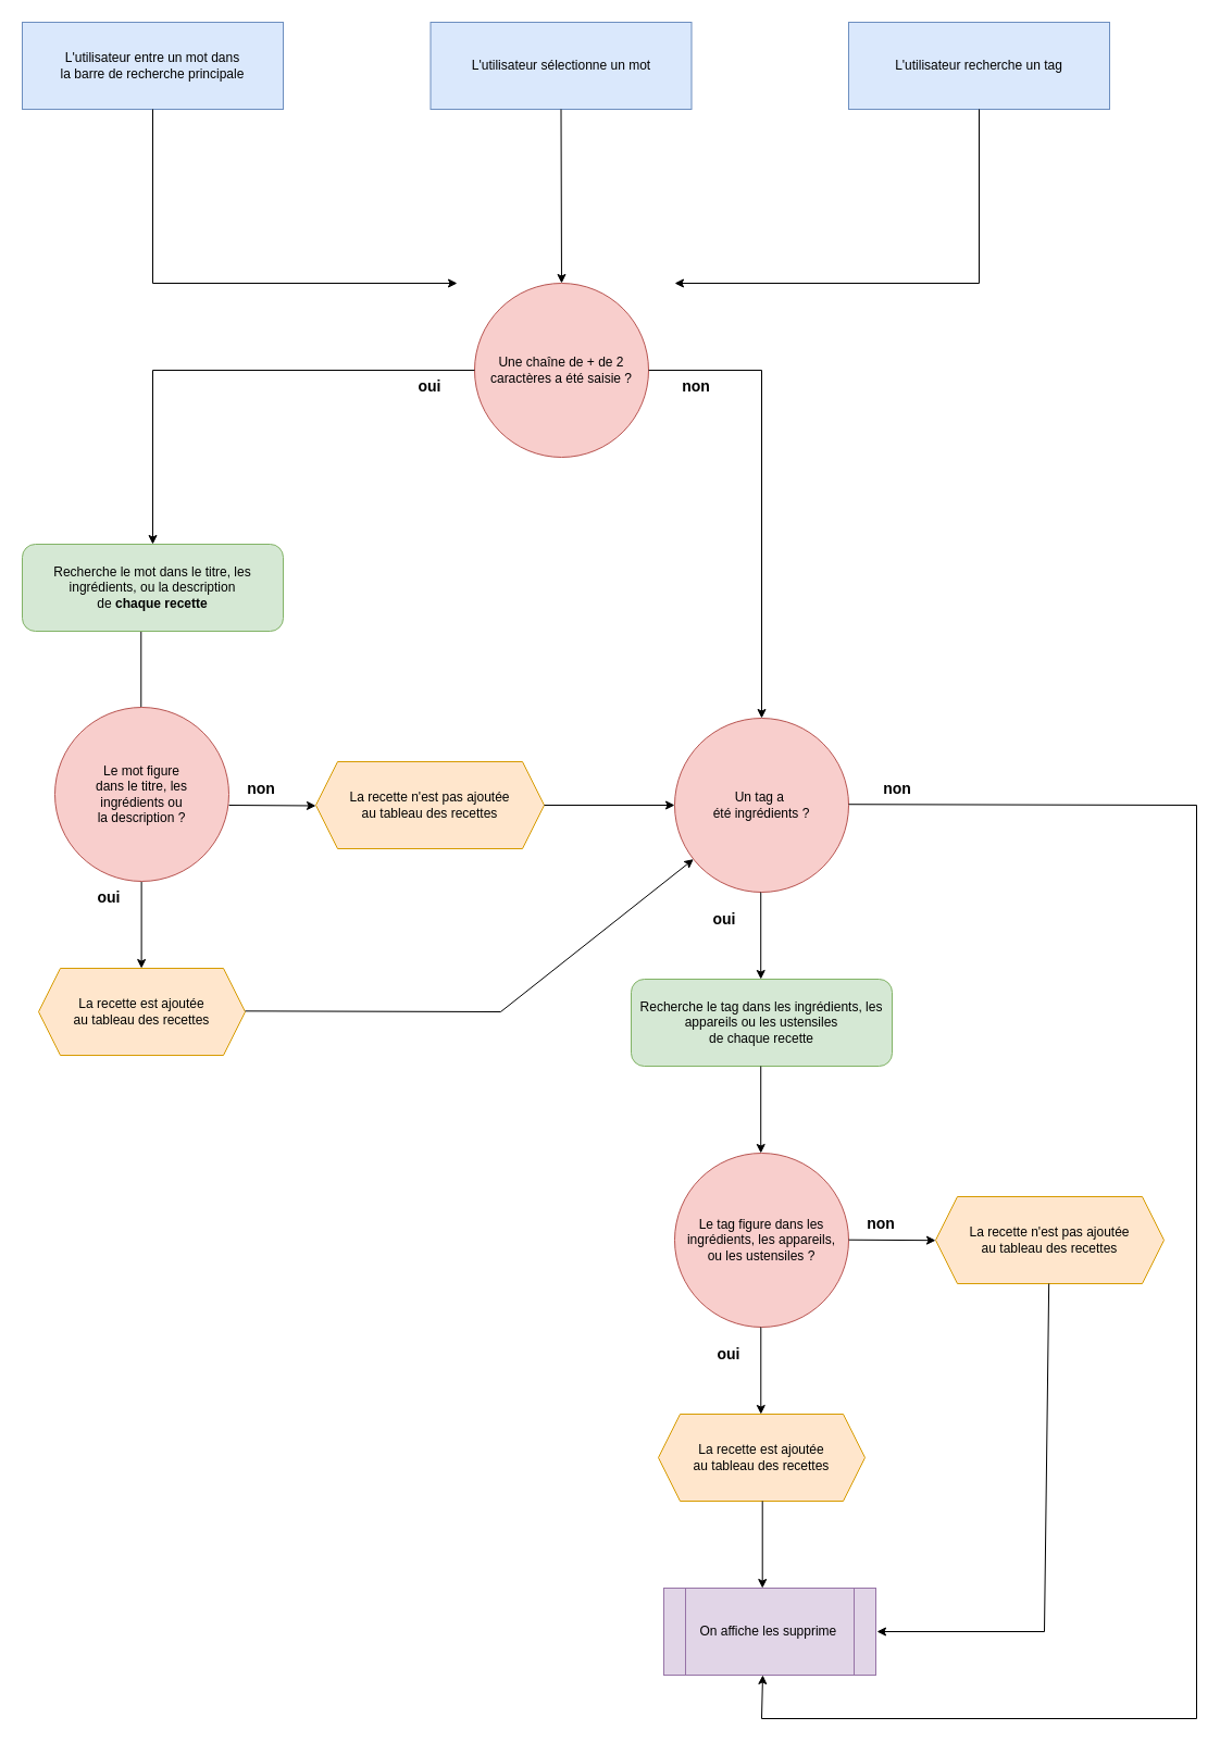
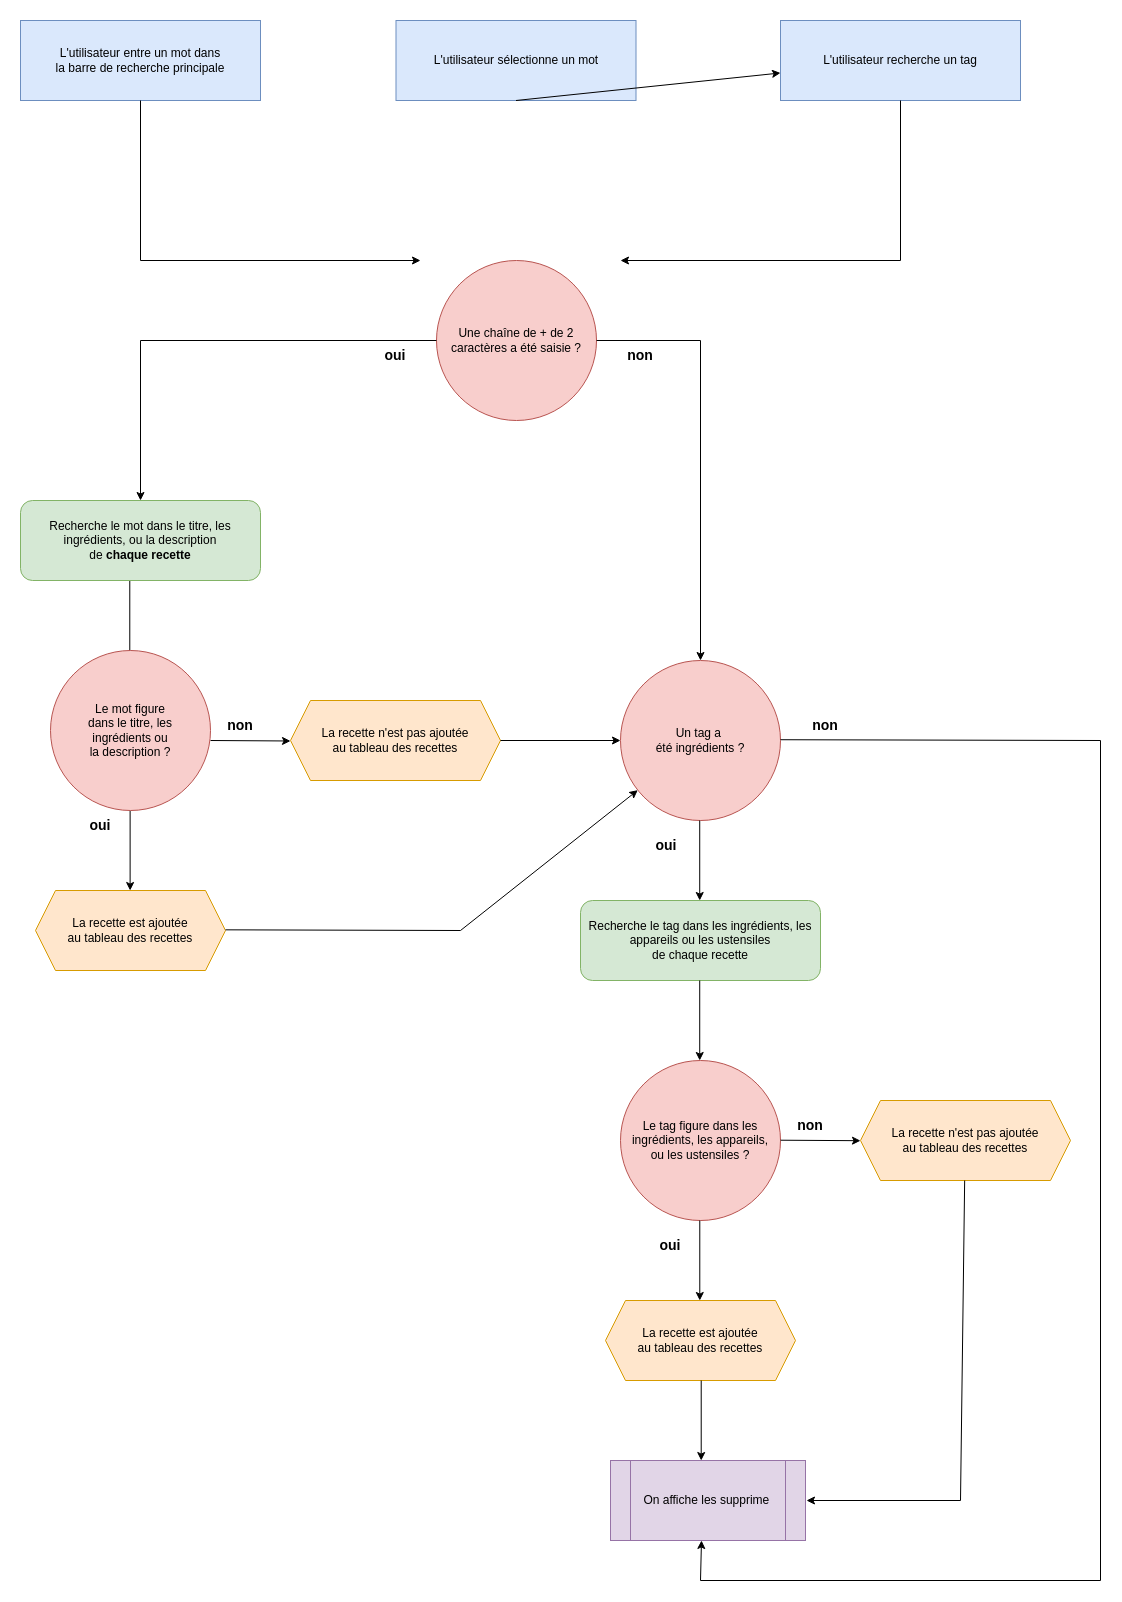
  <mxCell id="0" />
  <mxCell id="1" parent="0" />
  <mxCell id="2" value="L'utilisateur entre un mot dans &lt;br&gt;la barre de recherche principale" style="rounded=0;whiteSpace=wrap;html=1;fillColor=#dae8fc;strokeColor=#6c8ebf;" parent="1" vertex="1"><mxGeometry x="20" y="20" width="240" height="80" as="geometry" /></mxCell>
  <mxCell id="3" value="" style="endArrow=classic;html=1;rounded=0;" parent="1" edge="1"><mxGeometry width="50" height="50" relative="1" as="geometry"><mxPoint x="210" y="740" as="sourcePoint" /><mxPoint x="290" y="740.5" as="targetPoint" /></mxGeometry></mxCell>
  <mxCell id="4" value="" style="endArrow=classic;html=1;rounded=0;" parent="1" edge="1"><mxGeometry width="50" height="50" relative="1" as="geometry"><mxPoint x="129.62" y="810" as="sourcePoint" /><mxPoint x="129.62" y="890" as="targetPoint" /></mxGeometry></mxCell>
  <mxCell id="5" value="" style="endArrow=classic;html=1;rounded=0;" parent="1" edge="1"><mxGeometry x="-1" y="-252" width="50" height="50" relative="1" as="geometry"><mxPoint x="129.29" y="580" as="sourcePoint" /><mxPoint x="129.29" y="660" as="targetPoint" /><mxPoint x="223" y="-250" as="offset" /></mxGeometry></mxCell>
  <mxCell id="6" value="La recette est ajoutée &lt;br&gt;au tableau des recettes" style="shape=hexagon;perimeter=hexagonPerimeter2;whiteSpace=wrap;html=1;fixedSize=1;fillColor=#ffe6cc;strokeColor=#d79b00;" parent="1" vertex="1"><mxGeometry x="35" y="890" width="190" height="80" as="geometry" /></mxCell>
  <mxCell id="7" value="oui" style="text;html=1;strokeColor=none;fillColor=none;align=center;verticalAlign=middle;whiteSpace=wrap;rounded=0;fontStyle=1;fontSize=14;" parent="1" vertex="1"><mxGeometry x="70" y="810" width="60" height="30" as="geometry" /></mxCell>
  <mxCell id="8" value="&lt;font style=&quot;font-size: 14px;&quot;&gt;non&lt;/font&gt;" style="text;html=1;strokeColor=none;fillColor=none;align=center;verticalAlign=middle;whiteSpace=wrap;rounded=0;fontStyle=1" parent="1" vertex="1"><mxGeometry x="210" y="710" width="60" height="30" as="geometry" /></mxCell>
  <mxCell id="9" value="Recherche le mot dans le titre, les ingrédients, ou la description &lt;br&gt;de &lt;b&gt;chaque recette&lt;/b&gt;" style="rounded=1;whiteSpace=wrap;html=1;fillColor=#d5e8d4;strokeColor=#82b366;" parent="1" vertex="1"><mxGeometry x="20" y="500" width="240" height="80" as="geometry" /></mxCell>
  <mxCell id="10" value="La recette n'est pas ajoutée &lt;br&gt;au tableau des recettes" style="shape=hexagon;perimeter=hexagonPerimeter2;whiteSpace=wrap;html=1;fixedSize=1;fillColor=#ffe6cc;strokeColor=#d79b00;" parent="1" vertex="1"><mxGeometry x="290" y="700" width="210" height="80" as="geometry" /></mxCell>
  <mxCell id="11" value="L'utilisateur sélectionne un mot" style="rounded=0;whiteSpace=wrap;html=1;fillColor=#dae8fc;strokeColor=#6c8ebf;" parent="1" vertex="1"><mxGeometry x="395.5" y="20" width="240" height="80" as="geometry" /></mxCell>
  <mxCell id="12" value="L'utilisateur recherche un tag" style="rounded=0;whiteSpace=wrap;html=1;fillColor=#dae8fc;strokeColor=#6c8ebf;" parent="1" vertex="1"><mxGeometry x="780" y="20" width="240" height="80" as="geometry" /></mxCell>
  <mxCell id="13" value="Une chaîne de + de 2 caractères a été saisie ?" style="ellipse;whiteSpace=wrap;html=1;aspect=fixed;fillColor=#f8cecc;strokeColor=#b85450;" parent="1" vertex="1"><mxGeometry x="436" y="260" width="160" height="160" as="geometry" /></mxCell>
  <mxCell id="14" value="Le mot figure&lt;br style=&quot;border-color: var(--border-color);&quot;&gt;dans le titre, les &lt;br&gt;ingrédients ou&lt;br style=&quot;border-color: var(--border-color);&quot;&gt;la description&amp;nbsp;?" style="ellipse;whiteSpace=wrap;html=1;aspect=fixed;fillColor=#f8cecc;strokeColor=#b85450;" parent="1" vertex="1"><mxGeometry x="50" y="650" width="160" height="160" as="geometry" /></mxCell>
  <mxCell id="15" value="Un tag a&amp;nbsp;&lt;br&gt;été ingrédients ?" style="ellipse;whiteSpace=wrap;html=1;aspect=fixed;fillColor=#f8cecc;strokeColor=#b85450;" parent="1" vertex="1"><mxGeometry x="620" y="660" width="160" height="160" as="geometry" /></mxCell>
  <mxCell id="16" value="" style="endArrow=classic;html=1;rounded=0;entryX=0.5;entryY=0;entryDx=0;entryDy=0;" parent="1" target="9" edge="1"><mxGeometry width="50" height="50" relative="1" as="geometry"><mxPoint x="140" y="340" as="sourcePoint" /><mxPoint x="490" y="460" as="targetPoint" /></mxGeometry></mxCell>
  <mxCell id="17" value="" style="endArrow=none;html=1;rounded=0;entryX=0;entryY=0.5;entryDx=0;entryDy=0;" parent="1" target="13" edge="1"><mxGeometry width="50" height="50" relative="1" as="geometry"><mxPoint x="140" y="340" as="sourcePoint" /><mxPoint x="490" y="460" as="targetPoint" /></mxGeometry></mxCell>
  <mxCell id="18" value="" style="endArrow=classic;html=1;rounded=0;exitX=0.5;exitY=1;exitDx=0;exitDy=0;" parent="1" source="2" edge="1"><mxGeometry width="50" height="50" relative="1" as="geometry"><mxPoint x="140" y="230" as="sourcePoint" /><mxPoint x="420" y="260" as="targetPoint" /><Array as="points"><mxPoint x="140" y="260" /></Array></mxGeometry></mxCell>
- <mxCell id="19" value="" style="endArrow=classic;html=1;rounded=0;entryX=0.5;entryY=0;entryDx=0;entryDy=0;exitX=0.5;exitY=1;exitDx=0;exitDy=0;" parent="1" source="11" target="13" edge="1"><mxGeometry width="50" height="50" relative="1" as="geometry"><mxPoint x="470" y="110" as="sourcePoint" /><mxPoint x="780" y="50" as="targetPoint" /></mxGeometry></mxCell>
+ <mxCell id="19" value="" style="endArrow=classic;html=1;rounded=0;exitX=0.5;exitY=1;exitDx=0;exitDy=0;" parent="1" source="11" target="12" edge="1"><mxGeometry width="50" height="50" relative="1" as="geometry"><mxPoint x="470" y="110" as="sourcePoint" /><mxPoint x="780" y="50" as="targetPoint" /></mxGeometry></mxCell>
  <mxCell id="20" value="" style="endArrow=none;html=1;rounded=0;exitX=0.5;exitY=1;exitDx=0;exitDy=0;" parent="1" source="12" edge="1"><mxGeometry width="50" height="50" relative="1" as="geometry"><mxPoint x="530" y="120" as="sourcePoint" /><mxPoint x="900" y="260" as="targetPoint" /></mxGeometry></mxCell>
  <mxCell id="21" value="" style="endArrow=classic;html=1;rounded=0;" parent="1" edge="1"><mxGeometry width="50" height="50" relative="1" as="geometry"><mxPoint x="900" y="260" as="sourcePoint" /><mxPoint x="620" y="260" as="targetPoint" /></mxGeometry></mxCell>
  <mxCell id="22" value="oui" style="text;html=1;strokeColor=none;fillColor=none;align=center;verticalAlign=middle;whiteSpace=wrap;rounded=0;fontStyle=1;fontSize=14;" parent="1" vertex="1"><mxGeometry x="365" y="340" width="60" height="30" as="geometry" /></mxCell>
  <mxCell id="23" value="" style="endArrow=none;html=1;rounded=0;exitX=1;exitY=0.5;exitDx=0;exitDy=0;" parent="1" source="13" edge="1"><mxGeometry width="50" height="50" relative="1" as="geometry"><mxPoint x="410" y="400" as="sourcePoint" /><mxPoint x="700" y="340" as="targetPoint" /></mxGeometry></mxCell>
  <mxCell id="24" value="" style="endArrow=classic;html=1;rounded=0;entryX=0.5;entryY=0;entryDx=0;entryDy=0;" parent="1" target="15" edge="1"><mxGeometry width="50" height="50" relative="1" as="geometry"><mxPoint x="700" y="340" as="sourcePoint" /><mxPoint x="460" y="350" as="targetPoint" /></mxGeometry></mxCell>
  <mxCell id="25" value="non" style="text;html=1;strokeColor=none;fillColor=none;align=center;verticalAlign=middle;whiteSpace=wrap;rounded=0;fontStyle=1;fontSize=14;" parent="1" vertex="1"><mxGeometry x="610" y="340" width="60" height="30" as="geometry" /></mxCell>
  <mxCell id="26" value="Recherche le tag dans les ingrédients, les appareils ou les ustensiles&lt;br&gt;de chaque recette" style="rounded=1;whiteSpace=wrap;html=1;fillColor=#d5e8d4;strokeColor=#82b366;" parent="1" vertex="1"><mxGeometry x="580" y="900" width="240" height="80" as="geometry" /></mxCell>
  <mxCell id="27" value="Le tag figure dans les ingrédients, les appareils, &lt;br&gt;ou les ustensiles ?" style="ellipse;whiteSpace=wrap;html=1;aspect=fixed;fillColor=#f8cecc;strokeColor=#b85450;" parent="1" vertex="1"><mxGeometry x="620" y="1060" width="160" height="160" as="geometry" /></mxCell>
  <mxCell id="28" value="" style="endArrow=classic;html=1;rounded=0;" parent="1" edge="1"><mxGeometry width="50" height="50" relative="1" as="geometry"><mxPoint x="699.23" y="820" as="sourcePoint" /><mxPoint x="699.23" y="900" as="targetPoint" /></mxGeometry></mxCell>
  <mxCell id="29" value="" style="endArrow=classic;html=1;rounded=0;" parent="1" edge="1"><mxGeometry width="50" height="50" relative="1" as="geometry"><mxPoint x="699.23" y="980" as="sourcePoint" /><mxPoint x="699.23" y="1060" as="targetPoint" /></mxGeometry></mxCell>
  <mxCell id="30" value="La recette est ajoutée &lt;br&gt;au tableau des recettes" style="shape=hexagon;perimeter=hexagonPerimeter2;whiteSpace=wrap;html=1;fixedSize=1;fillColor=#ffe6cc;strokeColor=#d79b00;" parent="1" vertex="1"><mxGeometry x="605" y="1300" width="190" height="80" as="geometry" /></mxCell>
  <mxCell id="31" value="oui" style="text;html=1;strokeColor=none;fillColor=none;align=center;verticalAlign=middle;whiteSpace=wrap;rounded=0;fontStyle=1;fontSize=14;" parent="1" vertex="1"><mxGeometry x="635.5" y="830" width="60" height="30" as="geometry" /></mxCell>
  <mxCell id="32" value="" style="endArrow=classic;html=1;rounded=0;" parent="1" edge="1"><mxGeometry width="50" height="50" relative="1" as="geometry"><mxPoint x="699.29" y="1220" as="sourcePoint" /><mxPoint x="699.29" y="1300" as="targetPoint" /></mxGeometry></mxCell>
  <mxCell id="33" value="oui" style="text;html=1;strokeColor=none;fillColor=none;align=center;verticalAlign=middle;whiteSpace=wrap;rounded=0;fontStyle=1;fontSize=14;" parent="1" vertex="1"><mxGeometry x="640" y="1230" width="60" height="30" as="geometry" /></mxCell>
  <mxCell id="34" value="&lt;font style=&quot;font-size: 14px;&quot;&gt;non&lt;/font&gt;" style="text;html=1;strokeColor=none;fillColor=none;align=center;verticalAlign=middle;whiteSpace=wrap;rounded=0;fontStyle=1" parent="1" vertex="1"><mxGeometry x="780" y="1110" width="60" height="30" as="geometry" /></mxCell>
  <mxCell id="35" value="La recette n'est pas ajoutée &lt;br&gt;au tableau des recettes" style="shape=hexagon;perimeter=hexagonPerimeter2;whiteSpace=wrap;html=1;fixedSize=1;fillColor=#ffe6cc;strokeColor=#d79b00;" parent="1" vertex="1"><mxGeometry x="860" y="1100" width="210" height="80" as="geometry" /></mxCell>
  <mxCell id="36" value="" style="endArrow=classic;html=1;rounded=0;" parent="1" edge="1"><mxGeometry width="50" height="50" relative="1" as="geometry"><mxPoint x="780" y="1139.71" as="sourcePoint" /><mxPoint x="860" y="1140.21" as="targetPoint" /></mxGeometry></mxCell>
  <mxCell id="37" value="" style="endArrow=classic;html=1;rounded=0;entryX=0;entryY=0.5;entryDx=0;entryDy=0;" parent="1" target="15" edge="1"><mxGeometry width="50" height="50" relative="1" as="geometry"><mxPoint x="500" y="740" as="sourcePoint" /><mxPoint x="580" y="740.5" as="targetPoint" /></mxGeometry></mxCell>
  <mxCell id="38" value="" style="endArrow=classic;html=1;rounded=0;" parent="1" target="15" edge="1"><mxGeometry width="50" height="50" relative="1" as="geometry"><mxPoint x="225" y="929.33" as="sourcePoint" /><mxPoint x="610" y="780" as="targetPoint" /><Array as="points"><mxPoint x="460" y="930" /></Array></mxGeometry></mxCell>
  <mxCell id="39" value="" style="endArrow=classic;html=1;rounded=0;entryX=0.5;entryY=1;entryDx=0;entryDy=0;" parent="1" edge="1"><mxGeometry width="50" height="50" relative="1" as="geometry"><mxPoint x="780" y="739.23" as="sourcePoint" /><mxPoint x="701" y="1540" as="targetPoint" /><Array as="points"><mxPoint x="1100" y="740" /><mxPoint x="1100" y="1580" /><mxPoint x="700" y="1580" /></Array></mxGeometry></mxCell>
  <mxCell id="40" value="&lt;font style=&quot;font-size: 14px;&quot;&gt;non&lt;/font&gt;" style="text;html=1;strokeColor=none;fillColor=none;align=center;verticalAlign=middle;whiteSpace=wrap;rounded=0;fontStyle=1" parent="1" vertex="1"><mxGeometry x="795" y="710" width="60" height="30" as="geometry" /></mxCell>
  <mxCell id="41" value="" style="endArrow=classic;html=1;rounded=0;" parent="1" edge="1"><mxGeometry width="50" height="50" relative="1" as="geometry"><mxPoint x="700.71" y="1380" as="sourcePoint" /><mxPoint x="700.71" y="1460" as="targetPoint" /></mxGeometry></mxCell>
  <mxCell id="42" value="" style="endArrow=classic;html=1;rounded=0;entryX=1;entryY=0.5;entryDx=0;entryDy=0;" parent="1" edge="1"><mxGeometry width="50" height="50" relative="1" as="geometry"><mxPoint x="964.17" y="1180" as="sourcePoint" /><mxPoint x="806" y="1500" as="targetPoint" /><Array as="points"><mxPoint x="960" y="1500" /></Array></mxGeometry></mxCell>
  <mxCell id="43" value="On affiche les supprime&amp;nbsp;" style="shape=process;whiteSpace=wrap;html=1;backgroundOutline=1;fillColor=#e1d5e7;strokeColor=#9673a6;" parent="1" vertex="1"><mxGeometry x="610" y="1460" width="195" height="80" as="geometry" /></mxCell>
